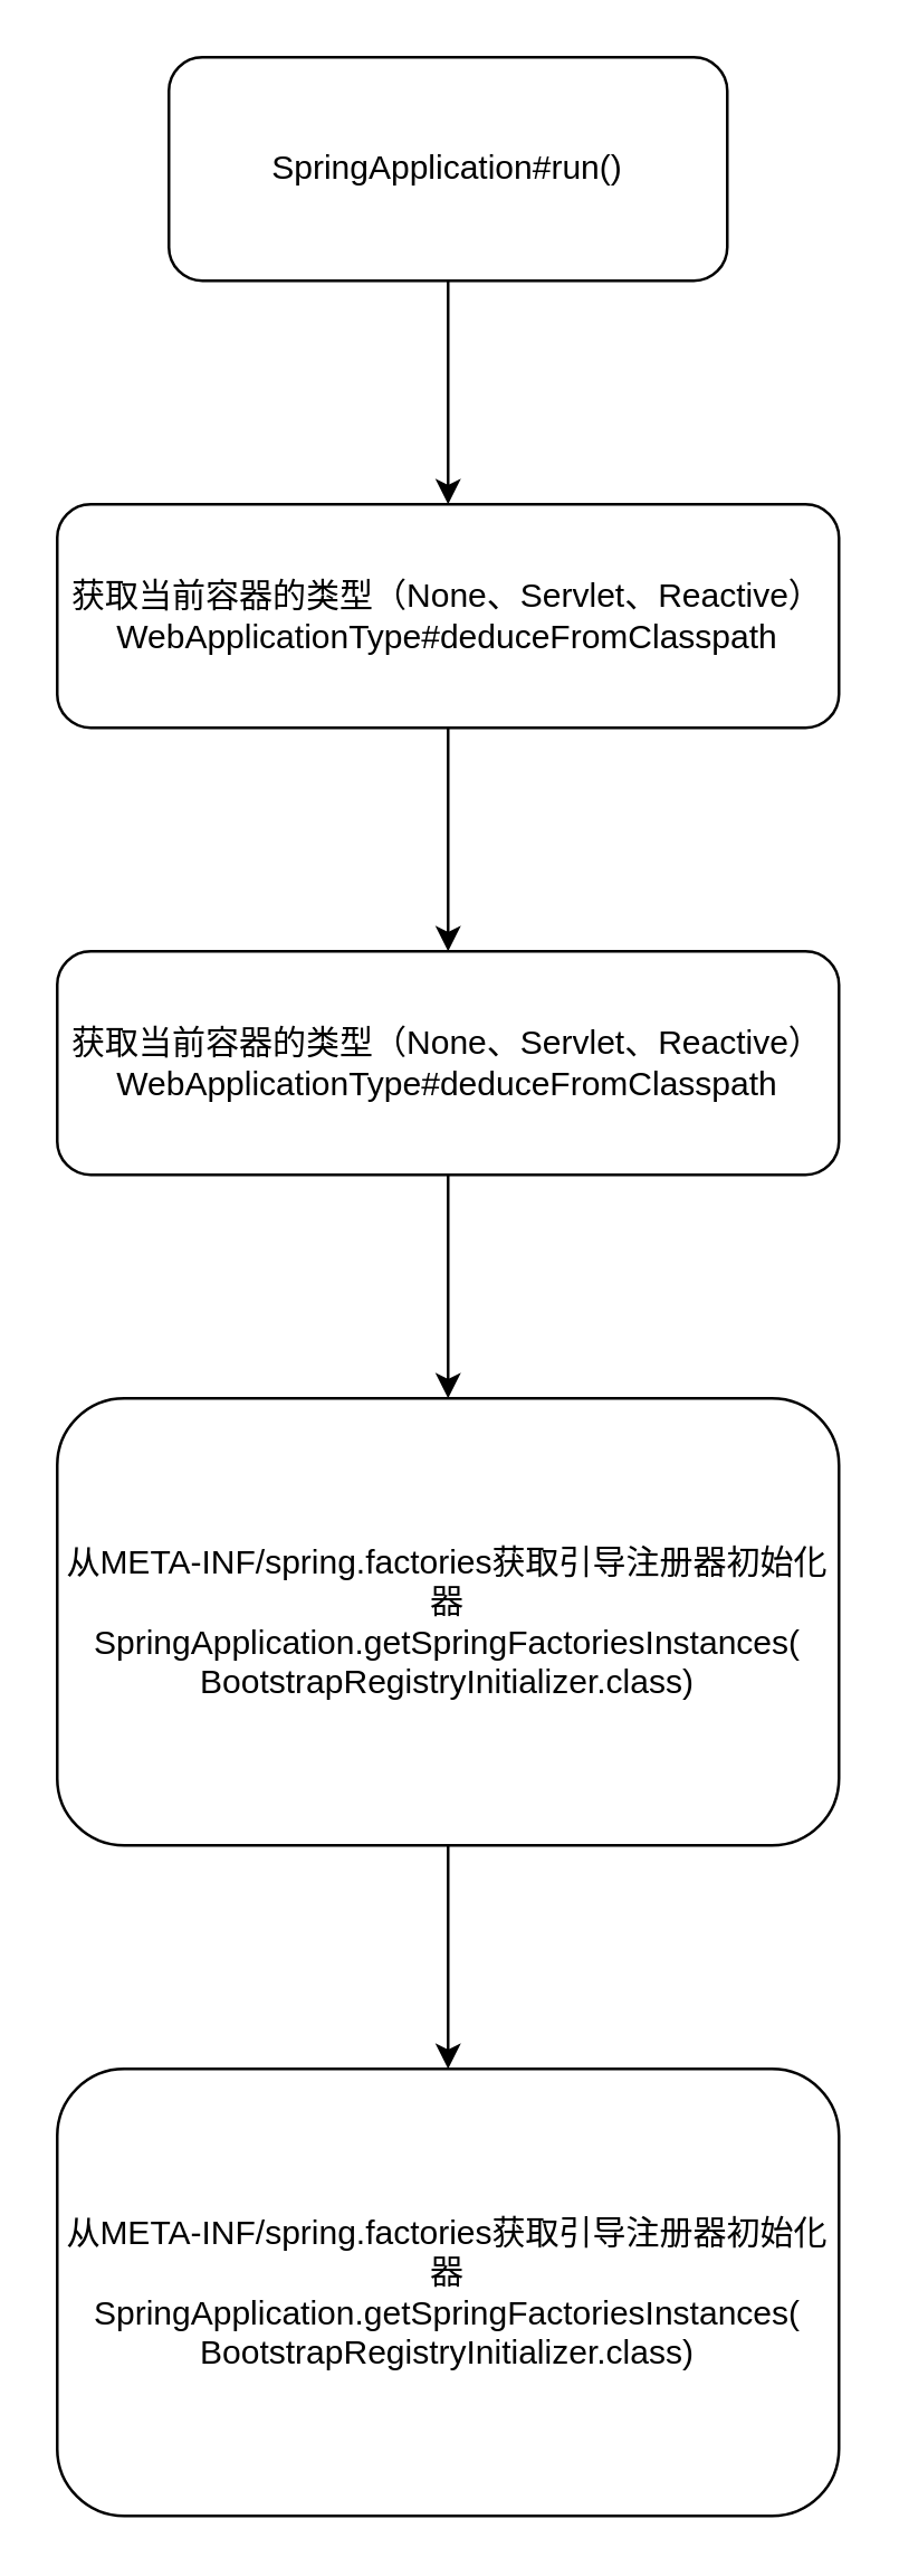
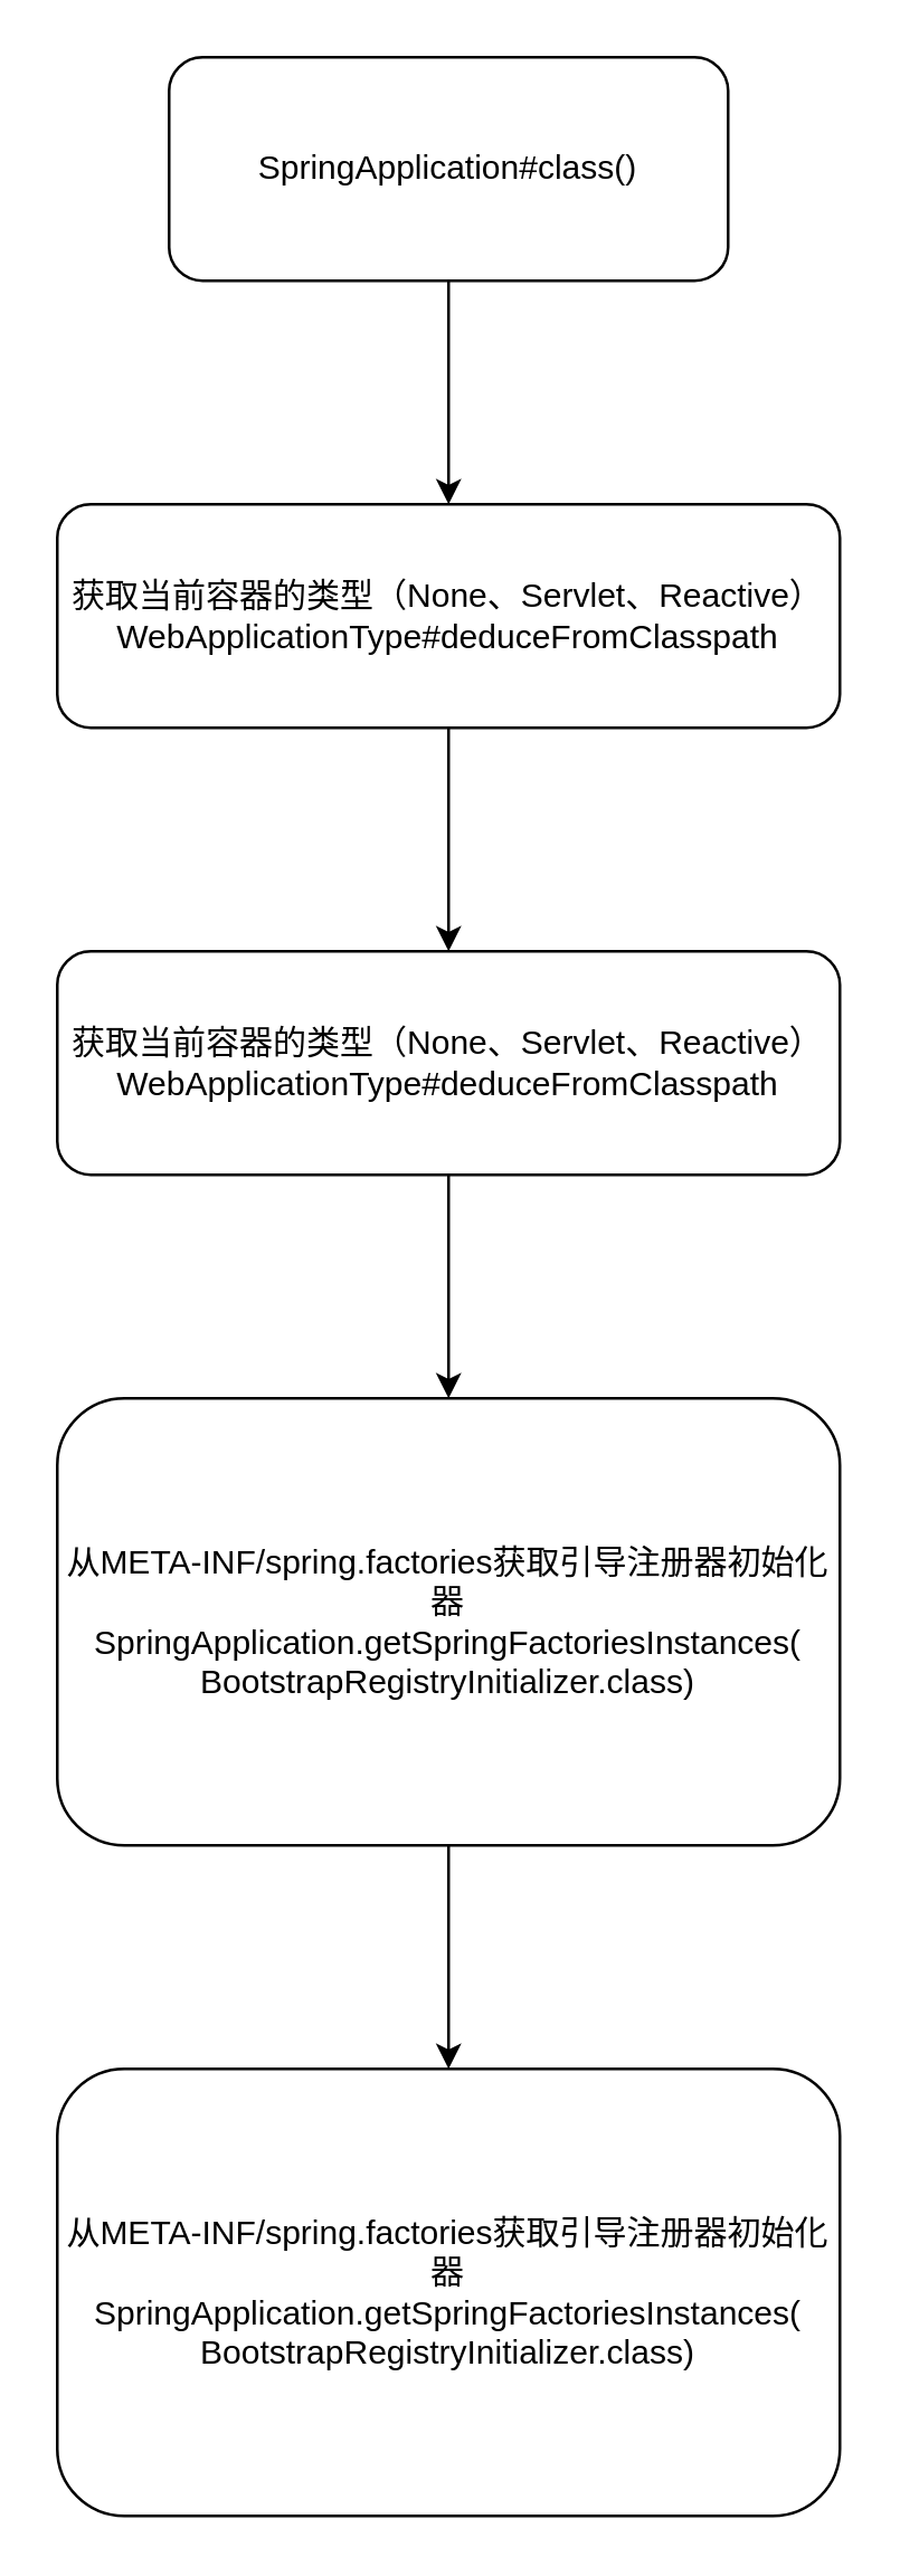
  <mxCell id="0" />
  <mxCell id="1" parent="0" />
  <mxCell id="2" value="" style="edgeStyle=orthogonalEdgeStyle;rounded=0;orthogonalLoop=1;jettySize=auto;html=1;" parent="1" source="3" edge="1"><mxGeometry relative="1" as="geometry"><mxPoint x="160" y="180" as="targetPoint" /></mxGeometry></mxCell>
- <mxCell id="3" value="SpringApplication#run()" style="rounded=1;whiteSpace=wrap;html=1;fontSize=12;glass=0;strokeWidth=1;shadow=0;" parent="1" vertex="1"><mxGeometry x="60" y="20" width="200" height="80" as="geometry" /></mxCell>
+ <mxCell id="3" value="SpringApplication#class()" style="rounded=1;whiteSpace=wrap;html=1;fontSize=12;glass=0;strokeWidth=1;shadow=0;" parent="1" vertex="1"><mxGeometry x="60" y="20" width="200" height="80" as="geometry" /></mxCell>
  <mxCell id="4" value="&lt;div&gt;获取当前容器的类型（None、Servlet、Reactive）&lt;/div&gt;WebApplicationType#deduceFromClasspath" style="rounded=1;whiteSpace=wrap;html=1;" vertex="1" parent="1"><mxGeometry x="20" y="180" width="280" height="80" as="geometry" /></mxCell>
  <mxCell id="5" value="" style="edgeStyle=orthogonalEdgeStyle;rounded=0;orthogonalLoop=1;jettySize=auto;html=1;" edge="1" parent="1" source="4" target="6"><mxGeometry relative="1" as="geometry" /></mxCell>
  <mxCell id="6" value="&lt;div&gt;获取当前容器的类型（None、Servlet、Reactive）&lt;/div&gt;WebApplicationType#deduceFromClasspath" style="rounded=1;whiteSpace=wrap;html=1;" vertex="1" parent="1"><mxGeometry x="20" y="340" width="280" height="80" as="geometry" /></mxCell>
  <mxCell id="7" value="" style="edgeStyle=orthogonalEdgeStyle;rounded=0;orthogonalLoop=1;jettySize=auto;html=1;" edge="1" parent="1" source="6" target="9"><mxGeometry relative="1" as="geometry" /></mxCell>
  <mxCell id="8" value="" style="edgeStyle=orthogonalEdgeStyle;rounded=0;orthogonalLoop=1;jettySize=auto;html=1;" edge="1" parent="1" source="9" target="10"><mxGeometry relative="1" as="geometry" /></mxCell>
  <mxCell id="9" value="&lt;div&gt;从META-INF/spring.factories获取引导注册器初始化器&lt;/div&gt;SpringApplication.getSpringFactoriesInstances(&lt;div&gt;BootstrapRegistryInitializer.class)&lt;/div&gt;" style="rounded=1;whiteSpace=wrap;html=1;" vertex="1" parent="1"><mxGeometry x="20" y="500" width="280" height="160" as="geometry" /></mxCell>
  <mxCell id="10" value="&lt;div&gt;从META-INF/spring.factories获取引导注册器初始化器&lt;/div&gt;SpringApplication.getSpringFactoriesInstances(&lt;div&gt;BootstrapRegistryInitializer.class)&lt;/div&gt;" style="rounded=1;whiteSpace=wrap;html=1;" vertex="1" parent="1"><mxGeometry x="20" y="740" width="280" height="160" as="geometry" /></mxCell>
